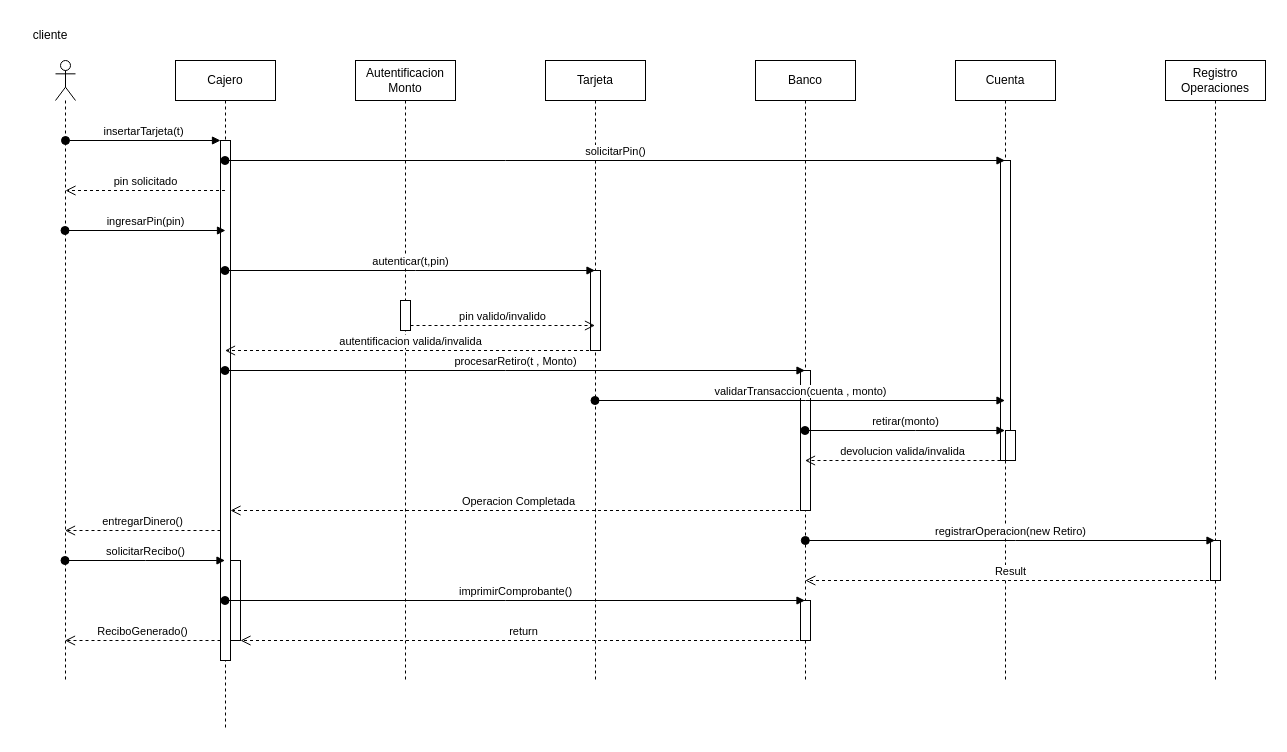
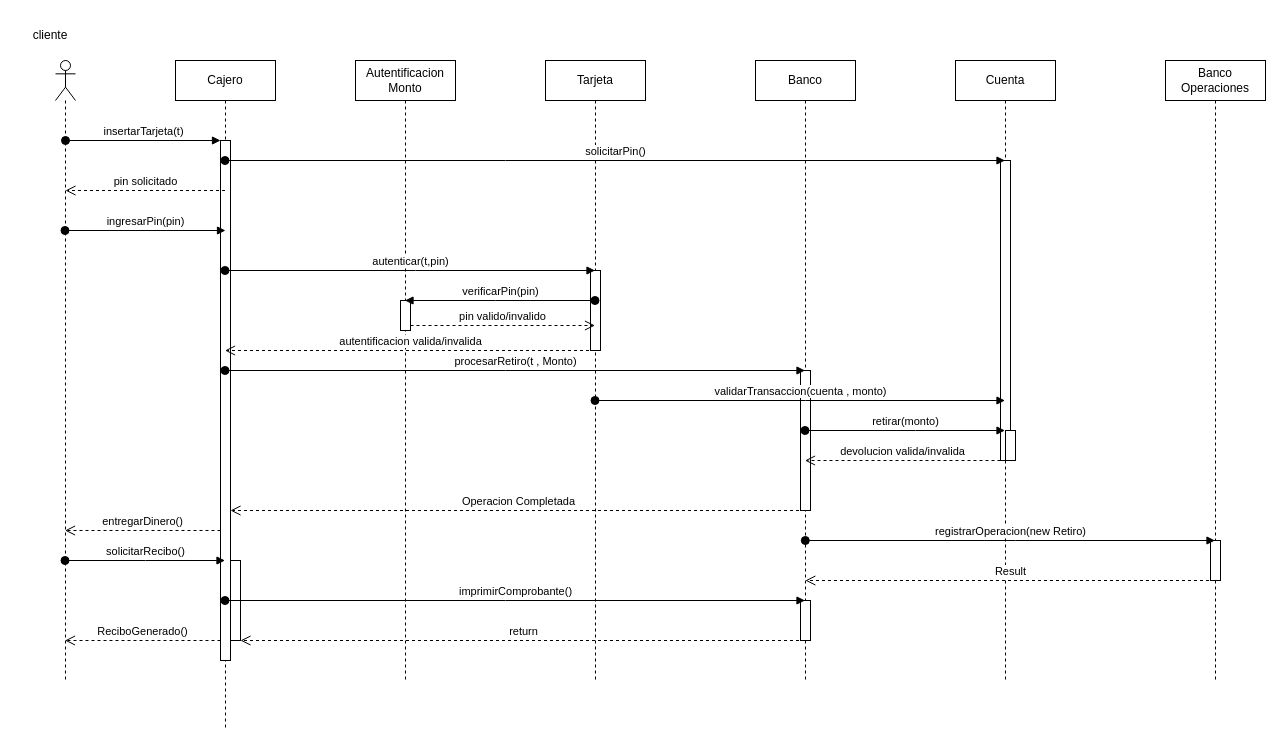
  <mxCell id="0" />
  <mxCell id="1" parent="0" />
  <mxCell id="2" value="" style="shape=umlLifeline;perimeter=lifelinePerimeter;whiteSpace=wrap;html=1;container=1;dropTarget=0;collapsible=0;recursiveResize=0;outlineConnect=0;portConstraint=eastwest;newEdgeStyle={&quot;curved&quot;:0,&quot;rounded&quot;:0};participant=umlActor;" vertex="1" parent="1"><mxGeometry x="55" y="60" width="20" height="620" as="geometry" /></mxCell>
  <mxCell id="3" value="Cajero" style="shape=umlLifeline;perimeter=lifelinePerimeter;whiteSpace=wrap;html=1;container=1;dropTarget=0;collapsible=0;recursiveResize=0;outlineConnect=0;portConstraint=eastwest;newEdgeStyle={&quot;curved&quot;:0,&quot;rounded&quot;:0};" vertex="1" parent="1"><mxGeometry x="175" y="60" width="100" height="670" as="geometry" /></mxCell>
  <mxCell id="4" value="" style="html=1;points=[[0,0,0,0,5],[0,1,0,0,-5],[1,0,0,0,5],[1,1,0,0,-5]];perimeter=orthogonalPerimeter;outlineConnect=0;targetShapes=umlLifeline;portConstraint=eastwest;newEdgeStyle={&quot;curved&quot;:0,&quot;rounded&quot;:0};" vertex="1" parent="3"><mxGeometry x="45" y="80" width="10" height="520" as="geometry" /></mxCell>
  <mxCell id="5" value="" style="html=1;points=[[0,0,0,0,5],[0,1,0,0,-5],[1,0,0,0,5],[1,1,0,0,-5]];perimeter=orthogonalPerimeter;outlineConnect=0;targetShapes=umlLifeline;portConstraint=eastwest;newEdgeStyle={&quot;curved&quot;:0,&quot;rounded&quot;:0};" vertex="1" parent="3"><mxGeometry x="55" y="500" width="10" height="80" as="geometry" /></mxCell>
  <mxCell id="6" value="Autentificacion&lt;div&gt;Monto&lt;/div&gt;" style="shape=umlLifeline;perimeter=lifelinePerimeter;whiteSpace=wrap;html=1;container=1;dropTarget=0;collapsible=0;recursiveResize=0;outlineConnect=0;portConstraint=eastwest;newEdgeStyle={&quot;curved&quot;:0,&quot;rounded&quot;:0};" vertex="1" parent="1"><mxGeometry x="355" y="60" width="100" height="620" as="geometry" /></mxCell>
  <mxCell id="7" value="" style="html=1;points=[[0,0,0,0,5],[0,1,0,0,-5],[1,0,0,0,5],[1,1,0,0,-5]];perimeter=orthogonalPerimeter;outlineConnect=0;targetShapes=umlLifeline;portConstraint=eastwest;newEdgeStyle={&quot;curved&quot;:0,&quot;rounded&quot;:0};" vertex="1" parent="6"><mxGeometry x="45" y="240" width="10" height="30" as="geometry" /></mxCell>
  <mxCell id="8" value="Tarjeta" style="shape=umlLifeline;perimeter=lifelinePerimeter;whiteSpace=wrap;html=1;container=1;dropTarget=0;collapsible=0;recursiveResize=0;outlineConnect=0;portConstraint=eastwest;newEdgeStyle={&quot;curved&quot;:0,&quot;rounded&quot;:0};" vertex="1" parent="1"><mxGeometry x="545" y="60" width="100" height="620" as="geometry" /></mxCell>
  <mxCell id="9" value="" style="html=1;points=[[0,0,0,0,5],[0,1,0,0,-5],[1,0,0,0,5],[1,1,0,0,-5]];perimeter=orthogonalPerimeter;outlineConnect=0;targetShapes=umlLifeline;portConstraint=eastwest;newEdgeStyle={&quot;curved&quot;:0,&quot;rounded&quot;:0};" vertex="1" parent="8"><mxGeometry x="45" y="210" width="10" height="80" as="geometry" /></mxCell>
  <mxCell id="10" value="Banco" style="shape=umlLifeline;perimeter=lifelinePerimeter;whiteSpace=wrap;html=1;container=1;dropTarget=0;collapsible=0;recursiveResize=0;outlineConnect=0;portConstraint=eastwest;newEdgeStyle={&quot;curved&quot;:0,&quot;rounded&quot;:0};" vertex="1" parent="1"><mxGeometry x="755" y="60" width="100" height="620" as="geometry" /></mxCell>
  <mxCell id="11" value="" style="html=1;points=[[0,0,0,0,5],[0,1,0,0,-5],[1,0,0,0,5],[1,1,0,0,-5]];perimeter=orthogonalPerimeter;outlineConnect=0;targetShapes=umlLifeline;portConstraint=eastwest;newEdgeStyle={&quot;curved&quot;:0,&quot;rounded&quot;:0};" vertex="1" parent="10"><mxGeometry x="45" y="310" width="10" height="140" as="geometry" /></mxCell>
  <mxCell id="12" value="" style="html=1;points=[[0,0,0,0,5],[0,1,0,0,-5],[1,0,0,0,5],[1,1,0,0,-5]];perimeter=orthogonalPerimeter;outlineConnect=0;targetShapes=umlLifeline;portConstraint=eastwest;newEdgeStyle={&quot;curved&quot;:0,&quot;rounded&quot;:0};" vertex="1" parent="10"><mxGeometry x="45" y="540" width="10" height="40" as="geometry" /></mxCell>
  <mxCell id="13" value="Cuenta" style="shape=umlLifeline;perimeter=lifelinePerimeter;whiteSpace=wrap;html=1;container=1;dropTarget=0;collapsible=0;recursiveResize=0;outlineConnect=0;portConstraint=eastwest;newEdgeStyle={&quot;curved&quot;:0,&quot;rounded&quot;:0};" vertex="1" parent="1"><mxGeometry x="955" y="60" width="100" height="620" as="geometry" /></mxCell>
  <mxCell id="14" value="" style="html=1;points=[[0,0,0,0,5],[0,1,0,0,-5],[1,0,0,0,5],[1,1,0,0,-5]];perimeter=orthogonalPerimeter;outlineConnect=0;targetShapes=umlLifeline;portConstraint=eastwest;newEdgeStyle={&quot;curved&quot;:0,&quot;rounded&quot;:0};" vertex="1" parent="13"><mxGeometry x="45" y="100" width="10" height="300" as="geometry" /></mxCell>
  <mxCell id="15" value="" style="html=1;points=[[0,0,0,0,5],[0,1,0,0,-5],[1,0,0,0,5],[1,1,0,0,-5]];perimeter=orthogonalPerimeter;outlineConnect=0;targetShapes=umlLifeline;portConstraint=eastwest;newEdgeStyle={&quot;curved&quot;:0,&quot;rounded&quot;:0};" vertex="1" parent="13"><mxGeometry x="50" y="370" width="10" height="30" as="geometry" /></mxCell>
- <mxCell id="16" value="Registro&lt;div&gt;Operaciones&lt;/div&gt;" style="shape=umlLifeline;perimeter=lifelinePerimeter;whiteSpace=wrap;html=1;container=1;dropTarget=0;collapsible=0;recursiveResize=0;outlineConnect=0;portConstraint=eastwest;newEdgeStyle={&quot;curved&quot;:0,&quot;rounded&quot;:0};" vertex="1" parent="1"><mxGeometry x="1165" y="60" width="100" height="620" as="geometry" /></mxCell>
+ <mxCell id="16" value="Banco&lt;div&gt;Operaciones&lt;/div&gt;" style="shape=umlLifeline;perimeter=lifelinePerimeter;whiteSpace=wrap;html=1;container=1;dropTarget=0;collapsible=0;recursiveResize=0;outlineConnect=0;portConstraint=eastwest;newEdgeStyle={&quot;curved&quot;:0,&quot;rounded&quot;:0};" vertex="1" parent="1"><mxGeometry x="1165" y="60" width="100" height="620" as="geometry" /></mxCell>
  <mxCell id="17" value="" style="html=1;points=[[0,0,0,0,5],[0,1,0,0,-5],[1,0,0,0,5],[1,1,0,0,-5]];perimeter=orthogonalPerimeter;outlineConnect=0;targetShapes=umlLifeline;portConstraint=eastwest;newEdgeStyle={&quot;curved&quot;:0,&quot;rounded&quot;:0};" vertex="1" parent="16"><mxGeometry x="45" y="480" width="10" height="40" as="geometry" /></mxCell>
  <mxCell id="18" value="cliente" style="text;html=1;whiteSpace=wrap;strokeColor=none;fillColor=none;align=center;verticalAlign=middle;rounded=0;" vertex="1" parent="1"><mxGeometry x="20" y="20" width="60" height="30" as="geometry" /></mxCell>
  <mxCell id="19" value="insertarTarjeta(t)" style="html=1;verticalAlign=bottom;startArrow=oval;startFill=1;endArrow=block;startSize=8;curved=0;rounded=0;" edge="1" parent="1" target="4"><mxGeometry width="60" relative="1" as="geometry"><mxPoint x="65" y="140" as="sourcePoint" /><mxPoint x="125" y="140" as="targetPoint" /></mxGeometry></mxCell>
  <mxCell id="20" value="pin solicitado" style="html=1;verticalAlign=bottom;endArrow=open;dashed=1;endSize=8;curved=0;rounded=0;" edge="1" parent="1" source="3"><mxGeometry relative="1" as="geometry"><mxPoint x="145" y="190" as="sourcePoint" /><mxPoint x="65" y="190" as="targetPoint" /></mxGeometry></mxCell>
  <mxCell id="21" value="ingresarPin(pin)" style="html=1;verticalAlign=bottom;startArrow=oval;startFill=1;endArrow=block;startSize=8;curved=0;rounded=0;" edge="1" parent="1" source="2"><mxGeometry width="60" relative="1" as="geometry"><mxPoint x="225" y="240" as="sourcePoint" /><mxPoint x="225" y="230" as="targetPoint" /><Array as="points" /></mxGeometry></mxCell>
  <mxCell id="22" value="autenticar(t,pin)" style="html=1;verticalAlign=bottom;startArrow=oval;startFill=1;endArrow=block;startSize=8;curved=0;rounded=0;" edge="1" parent="1" source="3" target="8"><mxGeometry width="60" relative="1" as="geometry"><mxPoint x="315" y="280" as="sourcePoint" /><mxPoint x="375" y="280" as="targetPoint" /><Array as="points"><mxPoint x="415" y="270" /></Array></mxGeometry></mxCell>
+ <mxCell id="23" value="verificarPin(pin)" style="html=1;verticalAlign=bottom;startArrow=oval;startFill=1;endArrow=block;startSize=8;curved=0;rounded=0;" edge="1" parent="1" source="8" target="6"><mxGeometry width="60" relative="1" as="geometry"><mxPoint x="435" y="320" as="sourcePoint" /><mxPoint x="495" y="320" as="targetPoint" /><Array as="points"><mxPoint x="495" y="300" /></Array></mxGeometry></mxCell>
  <mxCell id="24" value="procesarRetiro(t , Monto)" style="html=1;verticalAlign=bottom;startArrow=oval;startFill=1;endArrow=block;startSize=8;curved=0;rounded=0;" edge="1" parent="1" source="3" target="10"><mxGeometry width="60" relative="1" as="geometry"><mxPoint x="385" y="360" as="sourcePoint" /><mxPoint x="445" y="360" as="targetPoint" /><Array as="points"><mxPoint x="505" y="370" /></Array></mxGeometry></mxCell>
  <mxCell id="25" value="solicitarPin()" style="html=1;verticalAlign=bottom;startArrow=oval;startFill=1;endArrow=block;startSize=8;curved=0;rounded=0;" edge="1" parent="1" source="3" target="13"><mxGeometry width="60" relative="1" as="geometry"><mxPoint x="555" y="280" as="sourcePoint" /><mxPoint x="615" y="280" as="targetPoint" /><Array as="points"><mxPoint x="505" y="160" /></Array></mxGeometry></mxCell>
  <mxCell id="26" value="validarTransaccion(cuenta , monto)" style="html=1;verticalAlign=bottom;startArrow=oval;startFill=1;endArrow=block;startSize=8;curved=0;rounded=0;" edge="1" parent="1" source="8" target="13"><mxGeometry width="60" relative="1" as="geometry"><mxPoint x="715" y="320" as="sourcePoint" /><mxPoint x="775" y="320" as="targetPoint" /><Array as="points"><mxPoint x="805" y="400" /></Array></mxGeometry></mxCell>
  <mxCell id="27" value="retirar(monto)" style="html=1;verticalAlign=bottom;startArrow=oval;startFill=1;endArrow=block;startSize=8;curved=0;rounded=0;" edge="1" parent="1" source="10" target="13"><mxGeometry width="60" relative="1" as="geometry"><mxPoint x="815" y="370" as="sourcePoint" /><mxPoint x="875" y="370" as="targetPoint" /><Array as="points"><mxPoint x="915" y="430" /></Array></mxGeometry></mxCell>
  <mxCell id="28" value="registrarOperacion(new Retiro)" style="html=1;verticalAlign=bottom;startArrow=oval;startFill=1;endArrow=block;startSize=8;curved=0;rounded=0;" edge="1" parent="1"><mxGeometry width="60" relative="1" as="geometry"><mxPoint x="804.81" y="540" as="sourcePoint" /><mxPoint x="1214.5" y="540" as="targetPoint" /><Array as="points"><mxPoint x="1015" y="540" /></Array></mxGeometry></mxCell>
  <mxCell id="29" value="imprimirComprobante()" style="html=1;verticalAlign=bottom;startArrow=oval;startFill=1;endArrow=block;startSize=8;curved=0;rounded=0;" edge="1" parent="1" source="3" target="10"><mxGeometry width="60" relative="1" as="geometry"><mxPoint x="525" y="420" as="sourcePoint" /><mxPoint x="585" y="420" as="targetPoint" /><Array as="points"><mxPoint x="505" y="600" /></Array></mxGeometry></mxCell>
  <mxCell id="30" value="pin valido/invalido" style="html=1;verticalAlign=bottom;endArrow=open;dashed=1;endSize=8;curved=0;rounded=0;exitX=1;exitY=1;exitDx=0;exitDy=-5;exitPerimeter=0;" edge="1" parent="1" source="7" target="8"><mxGeometry relative="1" as="geometry"><mxPoint x="635" y="270" as="sourcePoint" /><mxPoint x="555" y="270" as="targetPoint" /></mxGeometry></mxCell>
  <mxCell id="31" value="autentificacion valida/invalida" style="html=1;verticalAlign=bottom;endArrow=open;dashed=1;endSize=8;curved=0;rounded=0;" edge="1" parent="1" source="8" target="3"><mxGeometry relative="1" as="geometry"><mxPoint x="535" y="350" as="sourcePoint" /><mxPoint x="455" y="350" as="targetPoint" /><Array as="points"><mxPoint x="405" y="350" /></Array></mxGeometry></mxCell>
  <mxCell id="32" value="devolucion valida/invalida" style="html=1;verticalAlign=bottom;endArrow=open;dashed=1;endSize=8;curved=0;rounded=0;" edge="1" parent="1" source="14" target="10"><mxGeometry relative="1" as="geometry"><mxPoint x="795" y="390" as="sourcePoint" /><mxPoint x="715" y="390" as="targetPoint" /><Array as="points"><mxPoint x="895" y="460" /></Array></mxGeometry></mxCell>
  <mxCell id="33" value="Result" style="html=1;verticalAlign=bottom;endArrow=open;dashed=1;endSize=8;curved=0;rounded=0;" edge="1" parent="1"><mxGeometry relative="1" as="geometry"><mxPoint x="1214.5" y="580" as="sourcePoint" /><mxPoint x="804.81" y="580" as="targetPoint" /><Array as="points"><mxPoint x="1005" y="580" /></Array></mxGeometry></mxCell>
  <mxCell id="34" value="Operacion Completada" style="html=1;verticalAlign=bottom;endArrow=open;dashed=1;endSize=8;curved=0;rounded=0;" edge="1" parent="1" source="10" target="4"><mxGeometry relative="1" as="geometry"><mxPoint x="525" y="370" as="sourcePoint" /><mxPoint x="445" y="370" as="targetPoint" /><Array as="points"><mxPoint x="405" y="510" /></Array></mxGeometry></mxCell>
  <mxCell id="35" value="entregarDinero()" style="html=1;verticalAlign=bottom;endArrow=open;dashed=1;endSize=8;curved=0;rounded=0;" edge="1" parent="1" source="4" target="2"><mxGeometry relative="1" as="geometry"><mxPoint x="345" y="440" as="sourcePoint" /><mxPoint x="265" y="440" as="targetPoint" /><Array as="points"><mxPoint x="145" y="530" /></Array></mxGeometry></mxCell>
  <mxCell id="36" value="solicitarRecibo()" style="html=1;verticalAlign=bottom;startArrow=oval;startFill=1;endArrow=block;startSize=8;curved=0;rounded=0;" edge="1" parent="1" source="2" target="3"><mxGeometry width="60" relative="1" as="geometry"><mxPoint x="405" y="560" as="sourcePoint" /><mxPoint x="465" y="560" as="targetPoint" /><Array as="points"><mxPoint x="145" y="560" /></Array></mxGeometry></mxCell>
  <mxCell id="37" value="ReciboGenerado()" style="html=1;verticalAlign=bottom;endArrow=open;dashed=1;endSize=8;curved=0;rounded=0;" edge="1" parent="1" source="4" target="2"><mxGeometry relative="1" as="geometry"><mxPoint x="535" y="570" as="sourcePoint" /><mxPoint x="455" y="570" as="targetPoint" /><Array as="points"><mxPoint x="145" y="640" /></Array></mxGeometry></mxCell>
  <mxCell id="38" value="return" style="html=1;verticalAlign=bottom;endArrow=open;dashed=1;endSize=8;curved=0;rounded=0;" edge="1" parent="1" source="10" target="5"><mxGeometry relative="1" as="geometry"><mxPoint x="625" y="580" as="sourcePoint" /><mxPoint x="545" y="580" as="targetPoint" /><Array as="points"><mxPoint x="525" y="640" /></Array></mxGeometry></mxCell>
